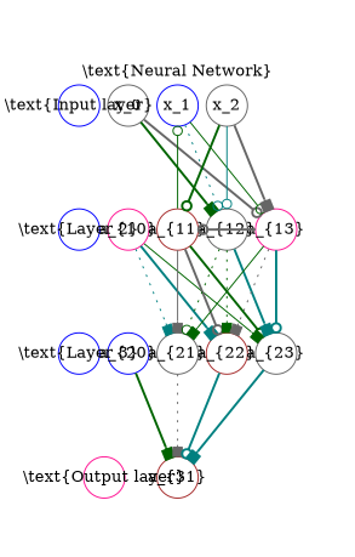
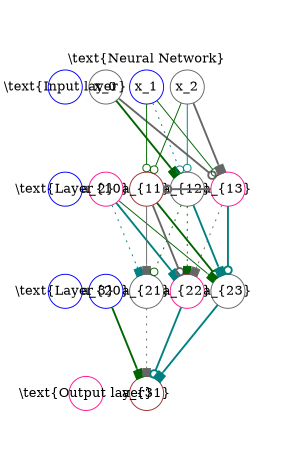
  digraph {
    d2toptions="-tmath --margin 3pt"
    label="\\text{Neural Network}"
    labelloc=t
    lblstyle="scale=1.5,draw,fill=gray!20"
    nodesep=0.1
    rankdir=TB
    ranksep=1.0
    splines=line
    node [color=gray40 fixedsize=true shape=circle style=solid]
    edge [color=black constraint=true style=invis]
    x_0
    x_1 [color=blue]
    n3 [color=blue label="\\text{Input layer}"]
    x_2
    n5 [color=deeppink label="a_{10}"]
    n6 [color=brown label="a_{11}"]
    n7 [color=blue label="\\text{Layer 2}"]
    n8 [label="a_{12}"]
    n9 [color=deeppink label="a_{13}"]
    n10 [color=blue label="a_{20}"]
    n11 [label="a_{21}"]
    n12 [color=blue label="\\text{Layer 3}"]
-   n13 [color=brown label="a_{22}"]
+   n13 [color=deeppink label="a_{22}"]
    n14 [label="a_{23}"]
    n15 [color=deeppink label="\\text{Output layer}"]
    n16 [color=brown label="a_{31}"]
    subgraph sub_1 {
      rank=same
      x_0
      x_1
      n3
      x_2
    }
    subgraph sub_2 {
      rank=same
      n5
      n6
      n7
      n8
      n9
    }
    subgraph sub_3 {
      rank=same
      n10
      n11
      n12
      n13
      n14
    }
    subgraph sub_4 {
      rank=same
      n15
      n16
    }
    x_0 -> x_1
    x_0 -> n5
    x_0 -> n8 [arrowhead=box color=darkgreen style=bold]
    x_0 -> n9 [arrowhead=odot color=gray40 style=bold]
    x_1 -> x_2
    x_1 -> n5
-   n6 -> x_1 [arrowhead=odot color=darkgreen style=solid]
+   x_1 -> n6 [arrowhead=odot color=darkgreen style=solid]
    x_1 -> n8 [arrowhead=odot color=teal style=dotted]
    x_1 -> n9 [arrowhead=odot color=darkgreen style=solid]
    n3 -> x_0
    n3 -> n7
    x_2 -> n5
-   x_2 -> n6 [arrowhead=odot color=darkgreen style=bold]
+   x_2 -> n6 [arrowhead=odot color=darkgreen style=solid]
    x_2 -> n8 [arrowhead=odot color=teal style=solid]
    x_2 -> n9 [arrowhead=box color=gray40 style=bold]
    n5 -> n6
    n5 -> n10
    n5 -> n11 [arrowhead=box color=teal style=dotted]
    n5 -> n13 [arrowhead=box color=teal style=bold]
    n5 -> n14 [arrowhead=box color=darkgreen style=solid]
    n6 -> n8
    n6 -> n10
    n6 -> n11 [arrowhead=box color=gray40 style=solid]
    n6 -> n13 [arrowhead=odot color=gray40 style=bold]
    n6 -> n14 [arrowhead=odot color=darkgreen style=bold]
    n7 -> n5
    n7 -> n12
    n8 -> n9
    n8 -> n10
    n8 -> n11 [arrowhead=odot color=darkgreen style=dotted]
    n8 -> n13 [arrowhead=box color=darkgreen style=dotted]
    n8 -> n14 [arrowhead=box color=teal style=bold]
    n9 -> n6 [arrowhead=odot color=gray40 style=bold]
    n9 -> n10
-   n9 -> n11 [arrowhead=box color=darkgreen style=solid]
    n9 -> n13 [arrowhead=box color=gray40 style=dotted]
    n9 -> n14 [arrowhead=odot color=teal style=bold]
    n10 -> n11
    n10 -> n16 [arrowhead=box color=darkgreen style=bold]
    n11 -> n13
    n11 -> n16 [arrowhead=box color=gray40 style=dotted]
    n12 -> n10
    n12 -> n15
    n13 -> n14
    n13 -> n16 [arrowhead=odot color=teal style=bold]
    n14 -> n16 [arrowhead=box color=teal style=bold]
    n15 -> n16
  }
